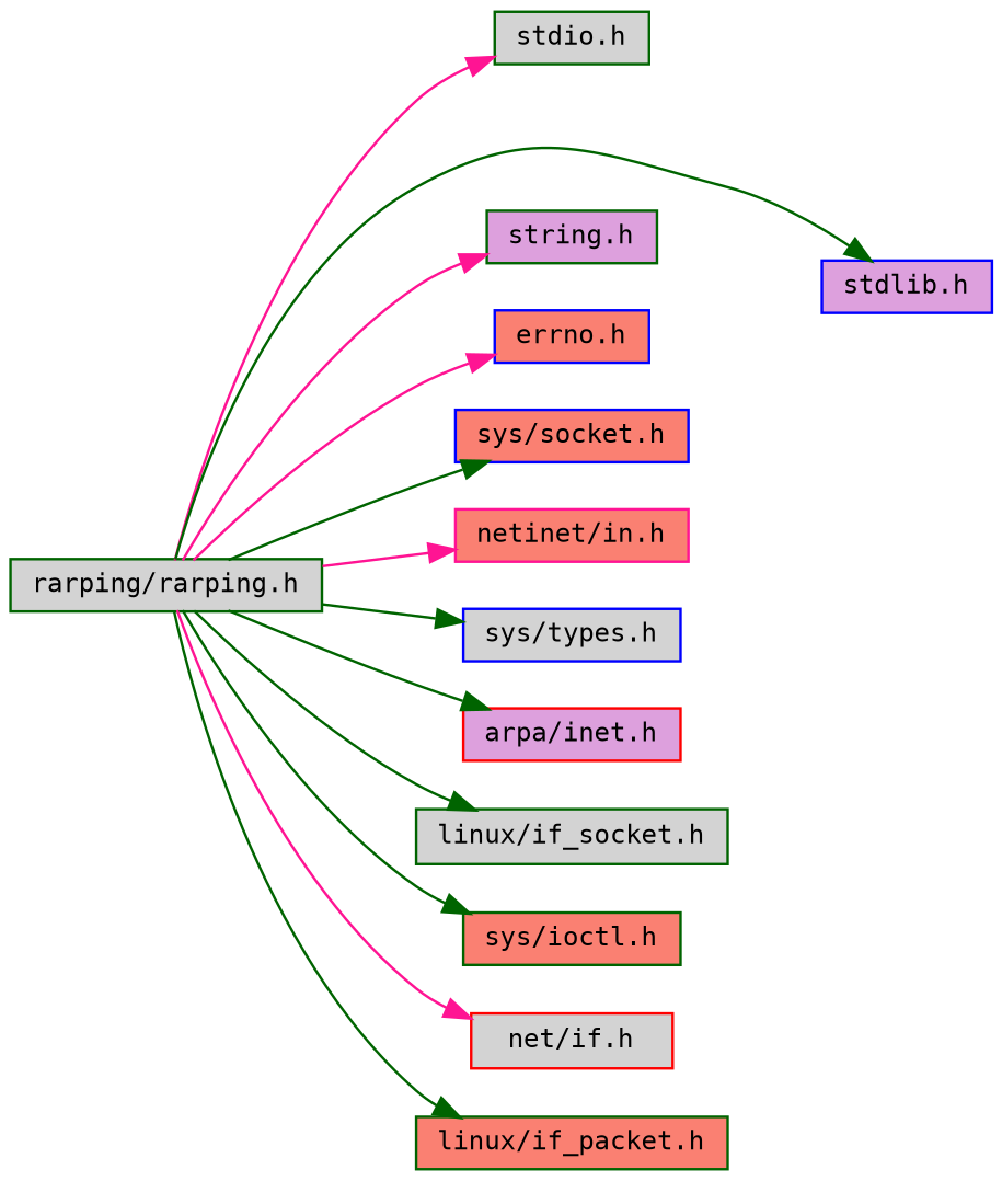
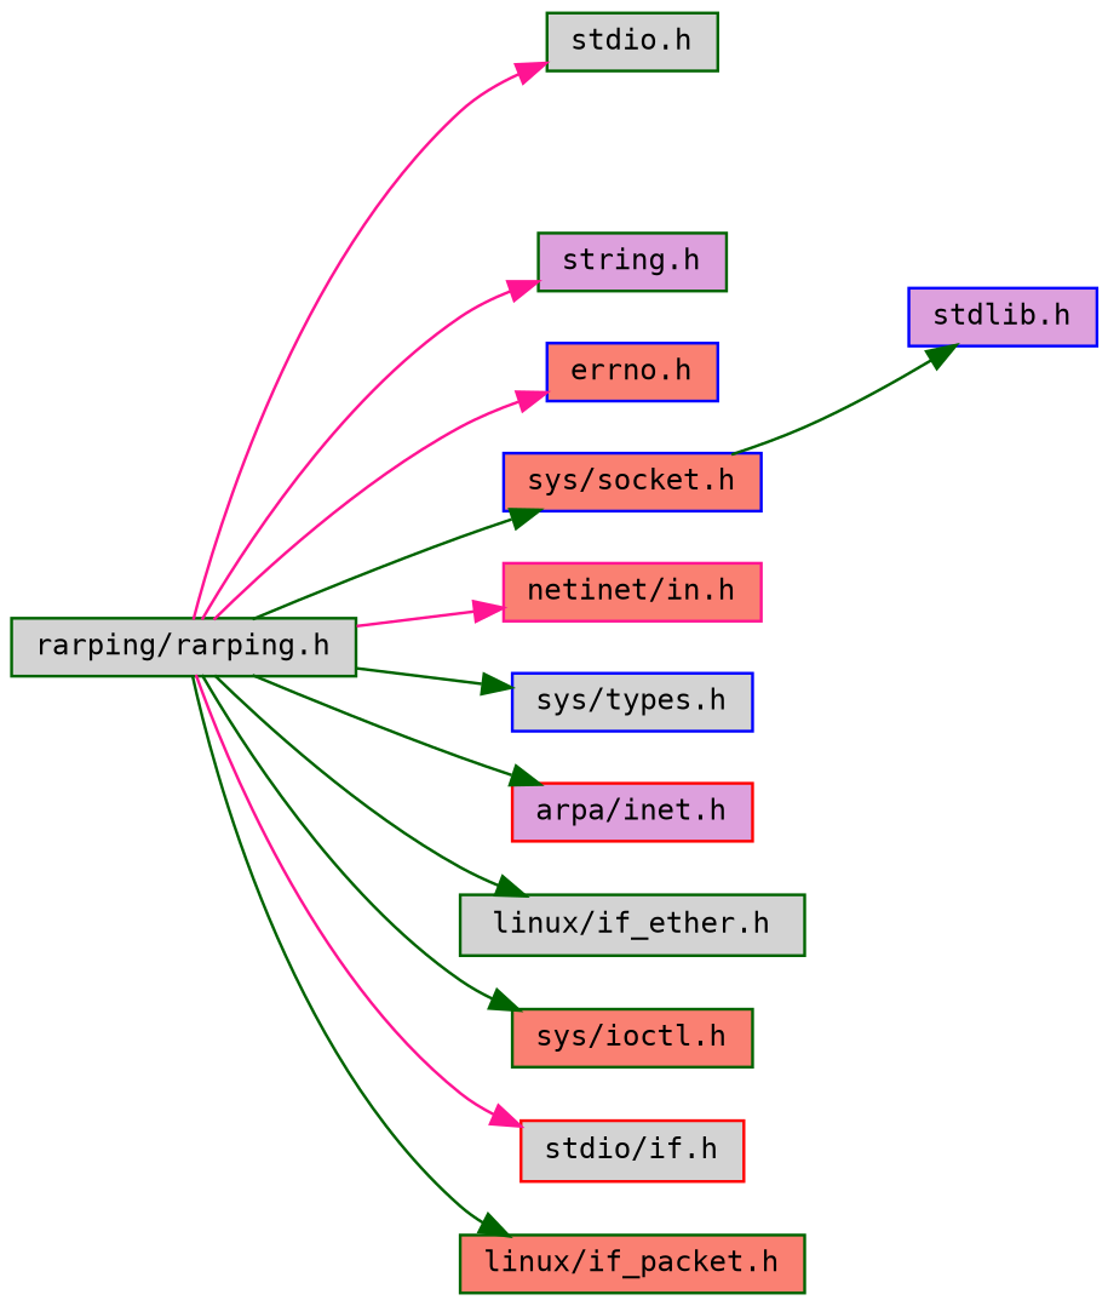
  digraph {
    fontname="DejaVu Sans Mono"
    rankdir=LR
    node [color=darkgreen fillcolor=lightgrey fontname="DejaVu Sans Mono" fontsize=10 shape=record style=filled]
    edge [color=darkgreen fontname="DejaVu Sans Mono" fontsize=10 labelfontname=FreeSans labelfontsize=10 style=solid]
    n1 [fontcolor=black height=0.2 label="rarping/rarping.h" width=0.4]
    n2 [height=0.2 label="stdio.h" width=0.4]
    n3 [color=blue fillcolor=plum height=0.2 label="stdlib.h" width=0.4]
    n4 [fillcolor=plum height=0.2 label="string.h" width=0.4]
    n5 [color=blue fillcolor=salmon height=0.2 label="errno.h" width=0.4]
    n6 [color=blue fillcolor=salmon height=0.2 label="sys/socket.h" width=0.4]
    n7 [color=deeppink fillcolor=salmon height=0.2 label="netinet/in.h" width=0.4]
    n8 [color=blue height=0.2 label="sys/types.h" width=0.4]
    n9 [color=red fillcolor=plum height=0.2 label="arpa/inet.h" width=0.4]
-   n10 [height=0.2 label="linux/if_socket.h" width=0.4]
+   n10 [height=0.2 label="linux/if_ether.h" width=0.4]
    n11 [fillcolor=salmon height=0.2 label="sys/ioctl.h" width=0.4]
-   n12 [color=red height=0.2 label="net/if.h" width=0.4]
+   n12 [color=red height=0.2 label="stdio/if.h" width=0.4]
    n13 [fillcolor=salmon height=0.2 label="linux/if_packet.h" width=0.4]
    n1 -> n2 [color=deeppink]
-   n1 -> n3
+   n6 -> n3
    n1 -> n4 [color=deeppink]
    n1 -> n5 [color=deeppink]
    n1 -> n6
    n1 -> n7 [color=deeppink]
    n1 -> n8
    n1 -> n9
    n1 -> n10
    n1 -> n11
    n1 -> n12 [color=deeppink]
    n1 -> n13
  }
